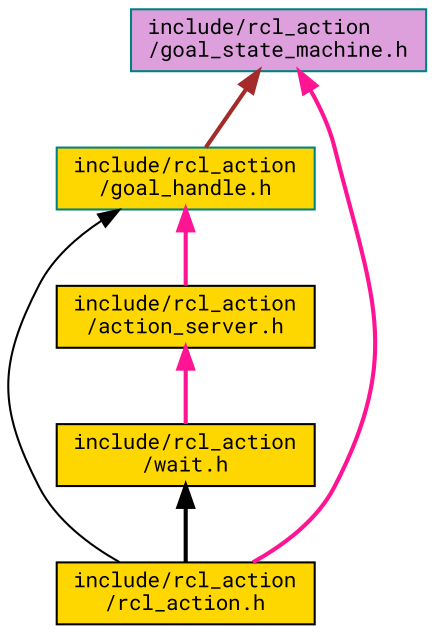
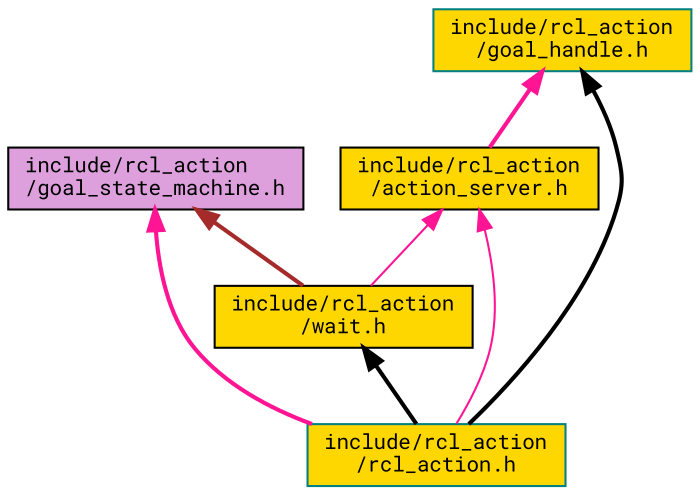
  digraph {
    fontname="Roboto Mono"
    node [color=teal fillcolor=gold fontname="Roboto Mono" fontsize=10 shape=record style=filled]
    edge [color=deeppink dir=back fontname="Roboto Mono" fontsize=10 labelfontname=Helvetica labelfontsize=10 style=bold]
-   n1 [fillcolor=plum fontcolor=black height=0.2 label="include/rcl_action\l/goal_state_machine.h" width=0.4]
+   n1 [color=black fillcolor=plum fontcolor=black height=0.2 label="include/rcl_action\l/goal_state_machine.h" width=0.4]
    n2 [height=0.2 label="include/rcl_action\l/goal_handle.h" width=0.4]
-   n3 [color=black height=0.2 label="include/rcl_action\l/rcl_action.h" width=0.4]
+   n3 [height=0.2 label="include/rcl_action\l/rcl_action.h" width=0.4]
    n4 [color=black height=0.2 label="include/rcl_action\l/action_server.h" width=0.4]
    n5 [color=black height=0.2 label="include/rcl_action\l/wait.h" width=0.4]
-   n1 -> n2 [color=brown]
+   n1 -> n5 [color=brown]
    n1 -> n3
-   n2 -> n3 [color=black style=solid]
+   n2 -> n3 [color=black]
    n2 -> n4
-   n4 -> n5
+   n4 -> n3 [style=solid]
+   n4 -> n5 [style=solid]
    n5 -> n3 [color=black]
  }
